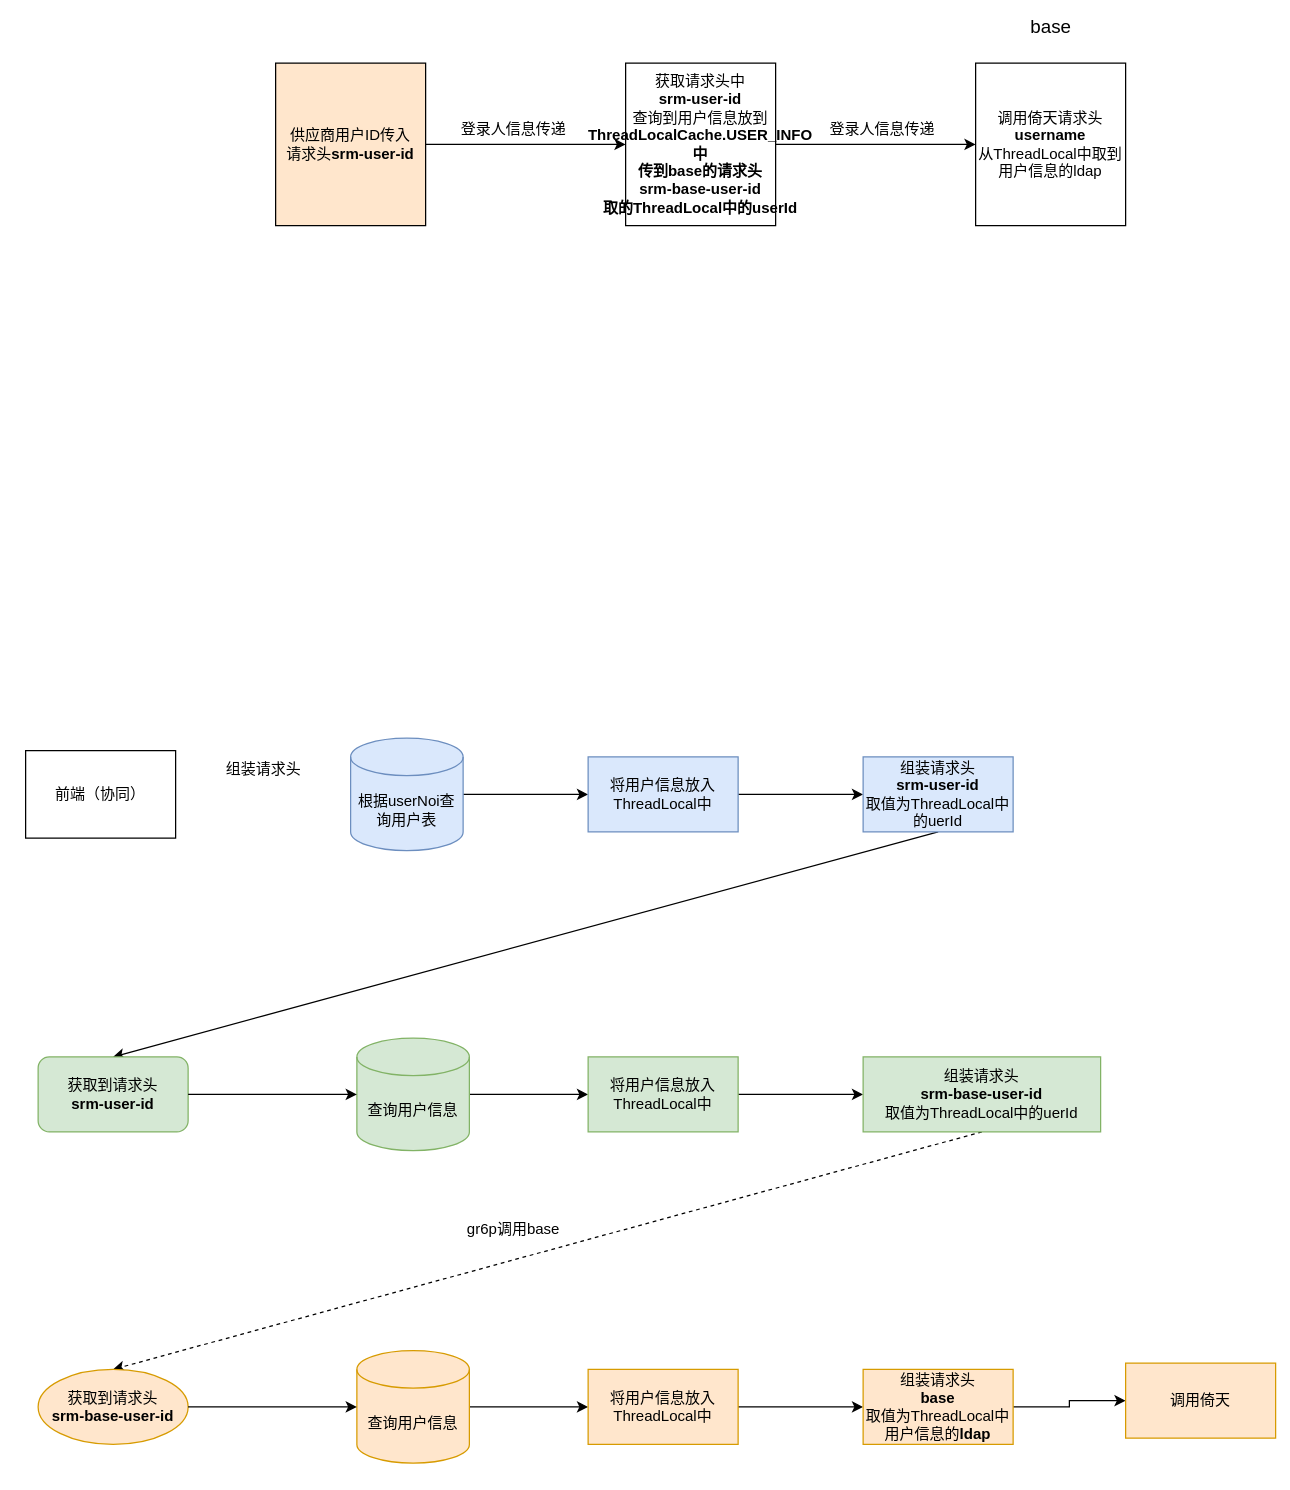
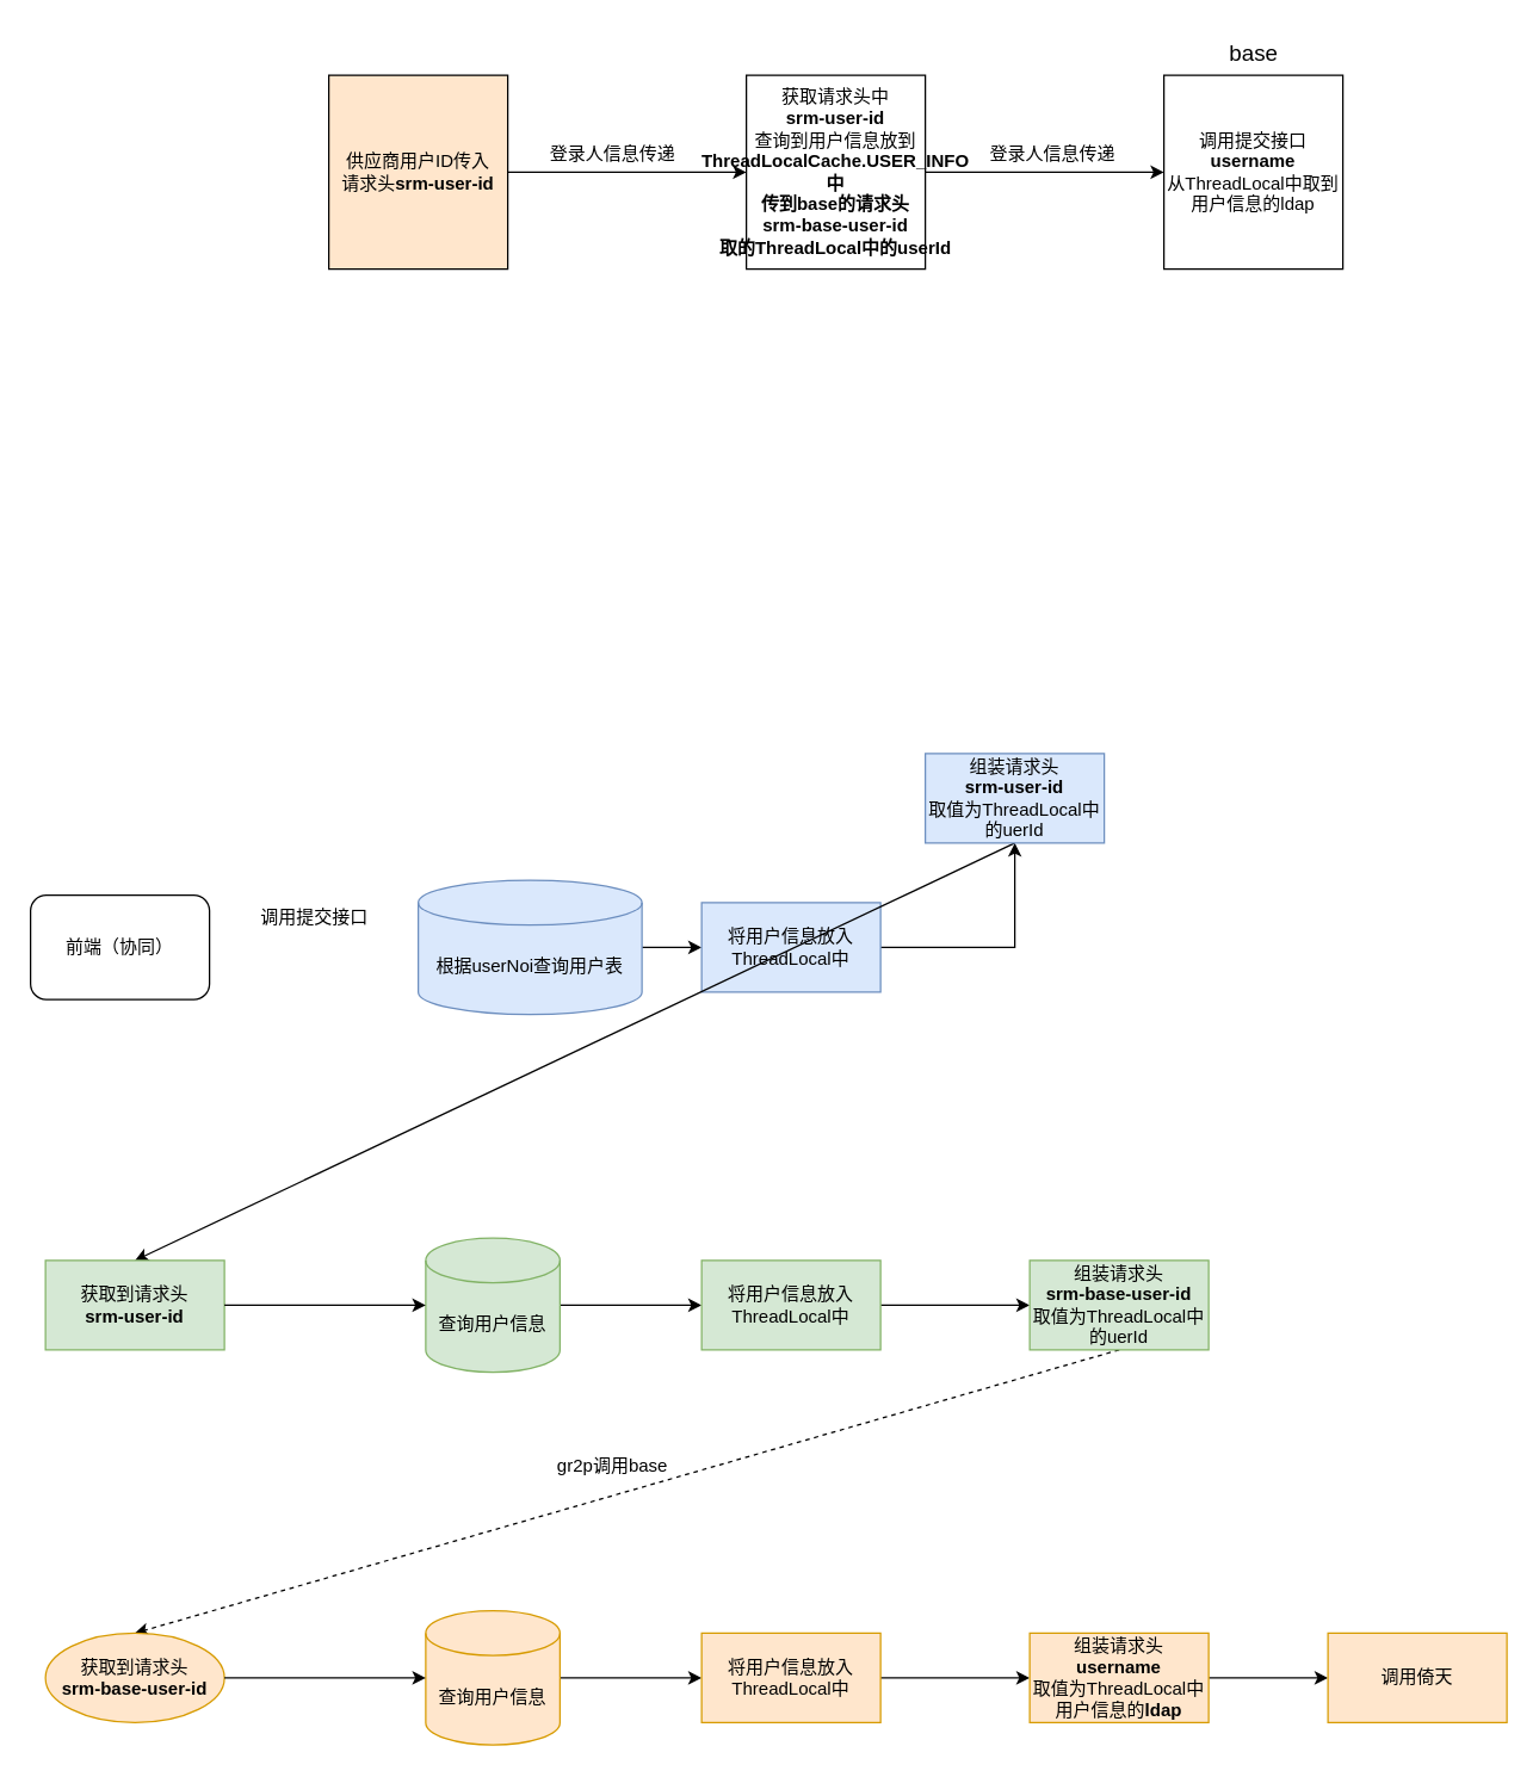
  <mxCell id="0" />
  <mxCell id="1" parent="0" />
  <mxCell id="2" style="edgeStyle=orthogonalEdgeStyle;rounded=0;orthogonalLoop=1;jettySize=auto;html=1;entryX=0;entryY=0.5;entryDx=0;entryDy=0;" edge="1" parent="1" source="3" target="5"><mxGeometry relative="1" as="geometry" /></mxCell>
  <mxCell id="3" value="供应商用户ID传入&lt;div&gt;请求头&lt;b&gt;srm-user-id&lt;/b&gt;&lt;/div&gt;" style="rounded=0;whiteSpace=wrap;html=1;fillColor=#ffe6cc;" vertex="1" parent="1"><mxGeometry x="220" y="50" width="120" height="130" as="geometry" /></mxCell>
  <mxCell id="4" style="edgeStyle=orthogonalEdgeStyle;rounded=0;orthogonalLoop=1;jettySize=auto;html=1;entryX=0;entryY=0.5;entryDx=0;entryDy=0;" edge="1" parent="1" source="5" target="6"><mxGeometry relative="1" as="geometry" /></mxCell>
  <mxCell id="5" value="获取请求头中&lt;div&gt;&lt;b&gt;srm-user-id&lt;/b&gt;&lt;/div&gt;&lt;div&gt;查询到用户信息放到&lt;/div&gt;&lt;div&gt;&lt;b&gt;ThreadLocalCache.USER_INFO中&lt;/b&gt;&lt;br&gt;&lt;/div&gt;&lt;div&gt;&lt;b&gt;传到base的请求头&lt;/b&gt;&lt;/div&gt;&lt;div&gt;&lt;span style=&quot;background-color: initial;&quot;&gt;&lt;b&gt;srm-base-user-id&lt;/b&gt;&lt;/span&gt;&lt;/div&gt;&lt;div&gt;&lt;span style=&quot;background-color: initial;&quot;&gt;&lt;b&gt;取的ThreadLocal中的userId&lt;/b&gt;&lt;/span&gt;&lt;/div&gt;" style="rounded=0;whiteSpace=wrap;html=1;" vertex="1" parent="1"><mxGeometry x="500" y="50" width="120" height="130" as="geometry" /></mxCell>
- <mxCell id="6" value="调用倚天请求头&lt;div&gt;&lt;b&gt;username&lt;/b&gt;&lt;/div&gt;&lt;div&gt;从ThreadLocal中取到用户信息的ldap&lt;/div&gt;" style="rounded=0;whiteSpace=wrap;html=1;" vertex="1" parent="1"><mxGeometry x="780" y="50" width="120" height="130" as="geometry" /></mxCell>
- <mxCell id="7" value="&lt;font style=&quot;font-size: 15px;&quot;&gt;base&lt;/font&gt;" style="text;html=1;align=center;verticalAlign=middle;resizable=0;points=[];autosize=1;strokeColor=none;fillColor=none;" vertex="1" parent="1"><mxGeometry x="810" y="5" width="60" height="30" as="geometry" /></mxCell>
+ <mxCell id="6" value="调用提交接口&lt;div&gt;&lt;b&gt;username&lt;/b&gt;&lt;/div&gt;&lt;div&gt;从ThreadLocal中取到用户信息的ldap&lt;/div&gt;" style="rounded=0;whiteSpace=wrap;html=1;" vertex="1" parent="1"><mxGeometry x="780" y="50" width="120" height="130" as="geometry" /></mxCell>
+ <mxCell id="7" value="&lt;font style=&quot;font-size: 15px;&quot;&gt;base&lt;/font&gt;" style="text;html=1;align=center;verticalAlign=middle;resizable=0;points=[];autosize=1;strokeColor=none;fillColor=none;" vertex="1" parent="1"><mxGeometry x="810" y="20" width="60" height="30" as="geometry" /></mxCell>
  <mxCell id="8" value="登录人信息传递" style="text;html=1;align=center;verticalAlign=middle;resizable=0;points=[];autosize=1;strokeColor=none;fillColor=none;" vertex="1" parent="1"><mxGeometry x="355" y="88" width="110" height="30" as="geometry" /></mxCell>
  <mxCell id="9" value="登录人信息传递" style="text;html=1;align=center;verticalAlign=middle;resizable=0;points=[];autosize=1;strokeColor=none;fillColor=none;" vertex="1" parent="1"><mxGeometry x="650" y="88" width="110" height="30" as="geometry" /></mxCell>
- <mxCell id="10" value="前端（协同）" style="rounded=0;whiteSpace=wrap;html=1;" vertex="1" parent="1"><mxGeometry x="20" y="600" width="120" height="70" as="geometry" /></mxCell>
- <mxCell id="11" value="组装请求头" style="text;html=1;align=center;verticalAlign=middle;resizable=0;points=[];autosize=1;strokeColor=none;fillColor=none;" vertex="1" parent="1"><mxGeometry x="160" y="600" width="100" height="30" as="geometry" /></mxCell>
+ <mxCell id="10" value="前端（协同）" style="whiteSpace=wrap;html=1;rounded=1;" vertex="1" parent="1"><mxGeometry x="20" y="600" width="120" height="70" as="geometry" /></mxCell>
+ <mxCell id="11" value="调用提交接口" style="text;html=1;align=center;verticalAlign=middle;resizable=0;points=[];autosize=1;strokeColor=none;fillColor=none;" vertex="1" parent="1"><mxGeometry x="160" y="600" width="100" height="30" as="geometry" /></mxCell>
  <mxCell id="12" value="" style="edgeStyle=orthogonalEdgeStyle;rounded=0;orthogonalLoop=1;jettySize=auto;html=1;" edge="1" parent="1" source="13" target="15"><mxGeometry relative="1" as="geometry" /></mxCell>
- <mxCell id="13" value="根据userNoi查询用户表" style="shape=cylinder3;whiteSpace=wrap;html=1;boundedLbl=1;backgroundOutline=1;size=15;fillColor=#dae8fc;strokeColor=#6c8ebf;" vertex="1" parent="1"><mxGeometry x="280" y="590" width="90" height="90" as="geometry" /></mxCell>
+ <mxCell id="13" value="根据userNoi查询用户表" style="shape=cylinder3;whiteSpace=wrap;html=1;boundedLbl=1;backgroundOutline=1;size=15;fillColor=#dae8fc;strokeColor=#6c8ebf;" vertex="1" parent="1"><mxGeometry x="280" y="590" width="150" height="90" as="geometry" /></mxCell>
  <mxCell id="14" value="" style="edgeStyle=orthogonalEdgeStyle;rounded=0;orthogonalLoop=1;jettySize=auto;html=1;" edge="1" parent="1" source="15" target="17"><mxGeometry relative="1" as="geometry" /></mxCell>
  <mxCell id="15" value="将用户信息放入ThreadLocal中" style="whiteSpace=wrap;html=1;fillColor=#dae8fc;strokeColor=#6c8ebf;" vertex="1" parent="1"><mxGeometry x="470" y="605" width="120" height="60" as="geometry" /></mxCell>
  <mxCell id="16" style="rounded=0;orthogonalLoop=1;jettySize=auto;html=1;entryX=0.5;entryY=0;entryDx=0;entryDy=0;exitX=0.5;exitY=1;exitDx=0;exitDy=0;" edge="1" parent="1" source="17" target="18"><mxGeometry relative="1" as="geometry"><mxPoint x="700" y="730" as="targetPoint" /></mxGeometry></mxCell>
- <mxCell id="17" value="组装请求头&lt;div&gt;&lt;b&gt;srm-user-id&lt;/b&gt;&lt;/div&gt;&lt;div&gt;取值为ThreadLocal中的uerId&lt;/div&gt;" style="whiteSpace=wrap;html=1;fillColor=#dae8fc;strokeColor=#6c8ebf;rounded=0;" vertex="1" parent="1"><mxGeometry x="690" y="605" width="120" height="60" as="geometry" /></mxCell>
- <mxCell id="18" value="获取到请求头&lt;div&gt;&lt;b&gt;srm-user-id&lt;/b&gt;&lt;br&gt;&lt;/div&gt;" style="whiteSpace=wrap;html=1;fillColor=#d5e8d4;strokeColor=#82b366;rounded=1;" vertex="1" parent="1"><mxGeometry x="30" y="845" width="120" height="60" as="geometry" /></mxCell>
+ <mxCell id="17" value="组装请求头&lt;div&gt;&lt;b&gt;srm-user-id&lt;/b&gt;&lt;/div&gt;&lt;div&gt;取值为ThreadLocal中的uerId&lt;/div&gt;" style="whiteSpace=wrap;html=1;fillColor=#dae8fc;strokeColor=#6c8ebf;rounded=0;" vertex="1" parent="1"><mxGeometry x="620" y="505" width="120" height="60" as="geometry" /></mxCell>
+ <mxCell id="18" value="获取到请求头&lt;div&gt;&lt;b&gt;srm-user-id&lt;/b&gt;&lt;br&gt;&lt;/div&gt;" style="whiteSpace=wrap;html=1;fillColor=#d5e8d4;strokeColor=#82b366;" vertex="1" parent="1"><mxGeometry x="30" y="845" width="120" height="60" as="geometry" /></mxCell>
  <mxCell id="19" value="" style="edgeStyle=orthogonalEdgeStyle;rounded=0;orthogonalLoop=1;jettySize=auto;html=1;" edge="1" parent="1" source="20" target="23"><mxGeometry relative="1" as="geometry" /></mxCell>
  <mxCell id="20" value="查询用户信息" style="shape=cylinder3;whiteSpace=wrap;html=1;boundedLbl=1;backgroundOutline=1;size=15;fillColor=#d5e8d4;strokeColor=#82b366;" vertex="1" parent="1"><mxGeometry x="285" y="830" width="90" height="90" as="geometry" /></mxCell>
  <mxCell id="21" style="edgeStyle=orthogonalEdgeStyle;rounded=0;orthogonalLoop=1;jettySize=auto;html=1;entryX=0;entryY=0.5;entryDx=0;entryDy=0;entryPerimeter=0;" edge="1" parent="1" source="18" target="20"><mxGeometry relative="1" as="geometry" /></mxCell>
  <mxCell id="22" value="" style="edgeStyle=orthogonalEdgeStyle;rounded=0;orthogonalLoop=1;jettySize=auto;html=1;" edge="1" parent="1" source="23" target="25"><mxGeometry relative="1" as="geometry" /></mxCell>
  <mxCell id="23" value="将用户信息放入ThreadLocal中" style="whiteSpace=wrap;html=1;fillColor=#d5e8d4;strokeColor=#82b366;" vertex="1" parent="1"><mxGeometry x="470" y="845" width="120" height="60" as="geometry" /></mxCell>
  <mxCell id="24" style="rounded=0;orthogonalLoop=1;jettySize=auto;html=1;exitX=0.5;exitY=1;exitDx=0;exitDy=0;entryX=0.5;entryY=0;entryDx=0;entryDy=0;dashed=1;" edge="1" parent="1" source="25" target="26"><mxGeometry relative="1" as="geometry"><mxPoint x="100" y="1090" as="targetPoint" /></mxGeometry></mxCell>
- <mxCell id="25" value="组装请求头&lt;div&gt;&lt;b&gt;srm-base-user-id&lt;/b&gt;&lt;br&gt;&lt;/div&gt;&lt;div&gt;取值为ThreadLocal中的uerId&lt;/div&gt;" style="whiteSpace=wrap;html=1;fillColor=#d5e8d4;strokeColor=#82b366;" vertex="1" parent="1"><mxGeometry x="690" y="845" width="190" height="60" as="geometry" /></mxCell>
+ <mxCell id="25" value="组装请求头&lt;div&gt;&lt;b&gt;srm-base-user-id&lt;/b&gt;&lt;br&gt;&lt;/div&gt;&lt;div&gt;取值为ThreadLocal中的uerId&lt;/div&gt;" style="whiteSpace=wrap;html=1;fillColor=#d5e8d4;strokeColor=#82b366;" vertex="1" parent="1"><mxGeometry x="690" y="845" width="120" height="60" as="geometry" /></mxCell>
  <mxCell id="26" value="获取到请求头&lt;div&gt;&lt;b&gt;srm-base-user-id&lt;/b&gt;&lt;br&gt;&lt;/div&gt;" style="ellipse;whiteSpace=wrap;html=1;fillColor=#ffe6cc;strokeColor=#d79b00;" vertex="1" parent="1"><mxGeometry x="30" y="1095" width="120" height="60" as="geometry" /></mxCell>
  <mxCell id="27" value="" style="edgeStyle=orthogonalEdgeStyle;rounded=0;orthogonalLoop=1;jettySize=auto;html=1;" edge="1" source="28" target="31" parent="1"><mxGeometry relative="1" as="geometry" /></mxCell>
  <mxCell id="28" value="查询用户信息" style="shape=cylinder3;whiteSpace=wrap;html=1;boundedLbl=1;backgroundOutline=1;size=15;fillColor=#ffe6cc;strokeColor=#d79b00;" vertex="1" parent="1"><mxGeometry x="285" y="1080" width="90" height="90" as="geometry" /></mxCell>
  <mxCell id="29" style="edgeStyle=orthogonalEdgeStyle;rounded=0;orthogonalLoop=1;jettySize=auto;html=1;entryX=0;entryY=0.5;entryDx=0;entryDy=0;entryPerimeter=0;" edge="1" source="26" target="28" parent="1"><mxGeometry relative="1" as="geometry" /></mxCell>
  <mxCell id="30" value="" style="edgeStyle=orthogonalEdgeStyle;rounded=0;orthogonalLoop=1;jettySize=auto;html=1;" edge="1" source="31" target="33" parent="1"><mxGeometry relative="1" as="geometry" /></mxCell>
  <mxCell id="31" value="将用户信息放入ThreadLocal中" style="whiteSpace=wrap;html=1;fillColor=#ffe6cc;strokeColor=#d79b00;" vertex="1" parent="1"><mxGeometry x="470" y="1095" width="120" height="60" as="geometry" /></mxCell>
  <mxCell id="32" value="" style="edgeStyle=orthogonalEdgeStyle;rounded=0;orthogonalLoop=1;jettySize=auto;html=1;" edge="1" parent="1" source="33" target="35"><mxGeometry relative="1" as="geometry" /></mxCell>
- <mxCell id="33" value="组装请求头&lt;div&gt;&lt;b&gt;base&lt;/b&gt;&lt;br&gt;&lt;/div&gt;&lt;div&gt;取值为ThreadLocal中用户信息的&lt;b&gt;ldap&lt;/b&gt;&lt;/div&gt;" style="whiteSpace=wrap;html=1;fillColor=#ffe6cc;strokeColor=#d79b00;" vertex="1" parent="1"><mxGeometry x="690" y="1095" width="120" height="60" as="geometry" /></mxCell>
- <mxCell id="34" value="gr6p调用base" style="text;html=1;align=center;verticalAlign=middle;resizable=0;points=[];autosize=1;strokeColor=none;fillColor=none;" vertex="1" parent="1"><mxGeometry x="360" y="968" width="100" height="30" as="geometry" /></mxCell>
- <mxCell id="35" value="调用倚天" style="whiteSpace=wrap;html=1;fillColor=#ffe6cc;strokeColor=#d79b00;" vertex="1" parent="1"><mxGeometry x="900" y="1090" width="120" height="60" as="geometry" /></mxCell>
+ <mxCell id="33" value="组装请求头&lt;div&gt;&lt;b&gt;username&lt;/b&gt;&lt;br&gt;&lt;/div&gt;&lt;div&gt;取值为ThreadLocal中用户信息的&lt;b&gt;ldap&lt;/b&gt;&lt;/div&gt;" style="whiteSpace=wrap;html=1;fillColor=#ffe6cc;strokeColor=#d79b00;" vertex="1" parent="1"><mxGeometry x="690" y="1095" width="120" height="60" as="geometry" /></mxCell>
+ <mxCell id="34" value="gr2p调用base" style="text;html=1;align=center;verticalAlign=middle;resizable=0;points=[];autosize=1;strokeColor=none;fillColor=none;" vertex="1" parent="1"><mxGeometry x="360" y="968" width="100" height="30" as="geometry" /></mxCell>
+ <mxCell id="35" value="调用倚天" style="whiteSpace=wrap;html=1;fillColor=#ffe6cc;strokeColor=#d79b00;" vertex="1" parent="1"><mxGeometry x="890" y="1095" width="120" height="60" as="geometry" /></mxCell>
